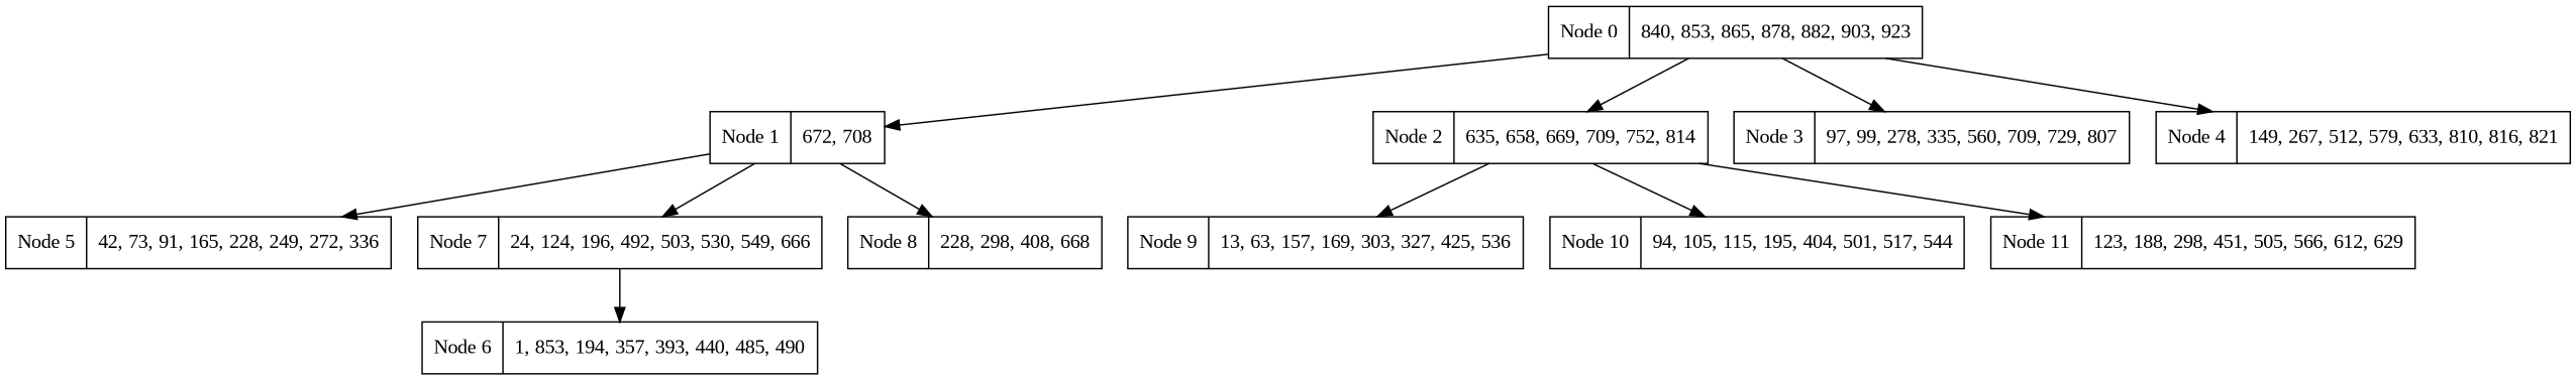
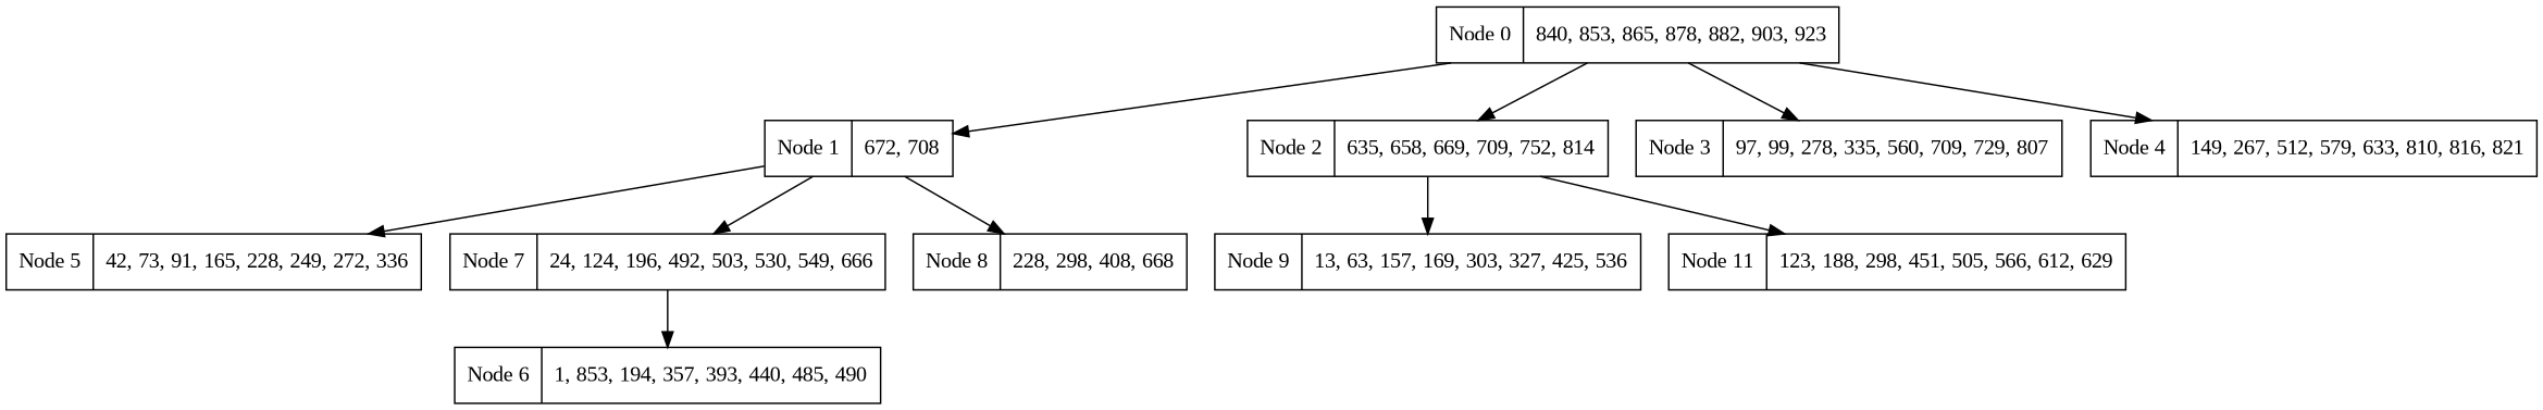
  digraph {
    fontname="Liberation Serif"
    node [fontname="Liberation Serif" shape=record]
    edge [fontname="Liberation Serif"]
    n1 [label="Node 0 | 840, 853, 865, 878, 882, 903, 923 "]
    n2 [label="Node 1 | 672, 708 "]
    n3 [label="Node 2 | 635, 658, 669, 709, 752, 814 "]
    n4 [label="Node 3 | 97, 99, 278, 335, 560, 709, 729, 807 "]
    n5 [label="Node 4 | 149, 267, 512, 579, 633, 810, 816, 821 "]
    n6 [label="Node 5 | 42, 73, 91, 165, 228, 249, 272, 336 "]
    n7 [label="Node 7 | 24, 124, 196, 492, 503, 530, 549, 666 "]
    n8 [label="Node 8 | 228, 298, 408, 668 "]
    n9 [label="Node 9 | 13, 63, 157, 169, 303, 327, 425, 536 "]
-   n10 [label="Node 10 | 94, 105, 115, 195, 404, 501, 517, 544 "]
    n11 [label="Node 11 | 123, 188, 298, 451, 505, 566, 612, 629 "]
    n12 [label="Node 6 | 1, 853, 194, 357, 393, 440, 485, 490 "]
    n1 -> n2
    n1 -> n3
    n1 -> n4
    n1 -> n5
    n2 -> n6
    n2 -> n7
    n2 -> n8
    n3 -> n9
-   n3 -> n10
    n3 -> n11
    n7 -> n12
  }
